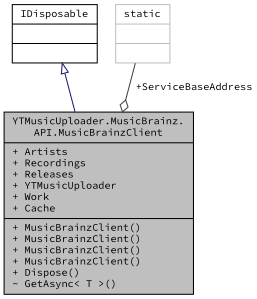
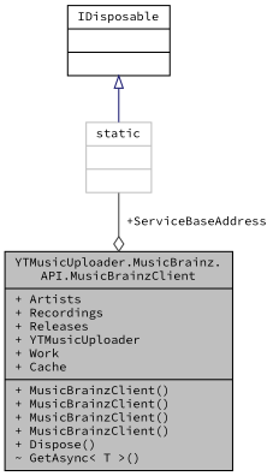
  digraph {
    fontname="Source Code Pro"
    node [color=black fillcolor=white fontname="Source Code Pro" fontsize=10 shape=record style=filled]
    edge [fontname="Source Code Pro" fontsize=10 labelfontname=Helvetica labelfontsize=10 style=solid]
    n1 [fillcolor=grey75 fontcolor=black height=0.2 label="{YTMusicUploader.MusicBrainz.\lAPI.MusicBrainzClient\n|+ Artists\l+ Recordings\l+ Releases\l+ YTMusicUploader\l+ Work\l+ Cache\l|+ MusicBrainzClient()\l+ MusicBrainzClient()\l+ MusicBrainzClient()\l+ MusicBrainzClient()\l+ Dispose()\l~ GetAsync\< T \>()\l}" width=0.4]
    n2 [height=0.2 label="{IDisposable\n||}" width=0.4]
    n3 [color=grey75 height=0.2 label="{static\n||}" width=0.4]
-   n2 -> n1 [arrowtail=onormal color=midnightblue dir=back]
+   n2 -> n3 [arrowtail=onormal color=midnightblue dir=back]
    n3 -> n1 [arrowhead=odiamond color=grey25 label=" +ServiceBaseAddress"]
  }
